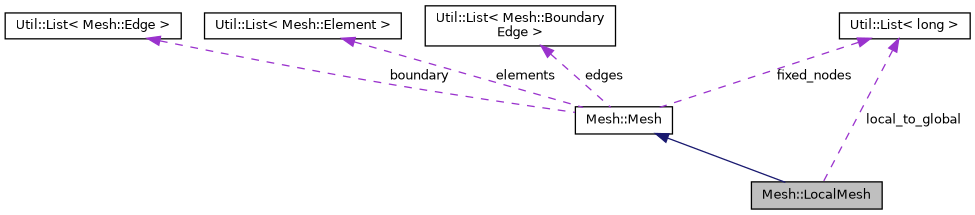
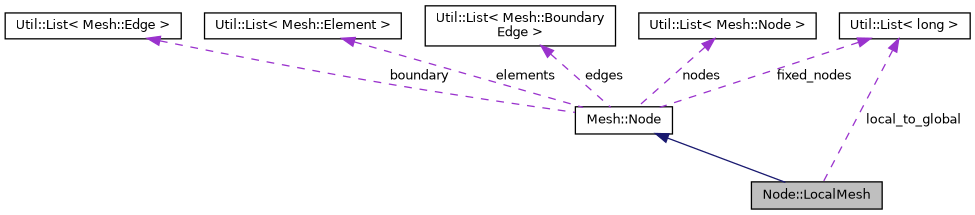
  digraph {
    rankdir=TB
    node [color=black fillcolor=white fontname=Helvetica fontsize=10 shape=record style=filled]
    edge [color=darkorchid3 dir=back fontname=Helvetica fontsize=10 labelfontname=Helvetica labelfontsize=10 style=dashed]
-   n1 [fillcolor=grey75 fontcolor=black height=0.2 label="Mesh::LocalMesh" width=0.4]
-   n2 [height=0.2 label="Mesh::Mesh" width=0.4]
+   n1 [fillcolor=grey75 fontcolor=black height=0.2 label="Node::LocalMesh" width=0.4]
+   n2 [height=0.2 label="Mesh::Node" width=0.4]
    n3 [height=0.2 label="Util::List\< Mesh::Boundary\lEdge \>" width=0.4]
    n4 [height=0.2 label="Util::List\< Mesh::Edge \>" width=0.4]
    n5 [height=0.2 label="Util::List\< Mesh::Element \>" width=0.4]
    n6 [height=0.2 label="Util::List\< long \>" width=0.4]
+   n7 [height=0.2 label="Util::List\< Mesh::Node \>" width=0.4]
    n2 -> n1 [color=midnightblue style=solid]
    n3 -> n2 [label=" edges"]
    n4 -> n2 [label=" boundary"]
    n5 -> n2 [label=" elements"]
    n6 -> n1 [label=" local_to_global"]
    n6 -> n2 [label=" fixed_nodes"]
+   n7 -> n2 [label=" nodes"]
  }
